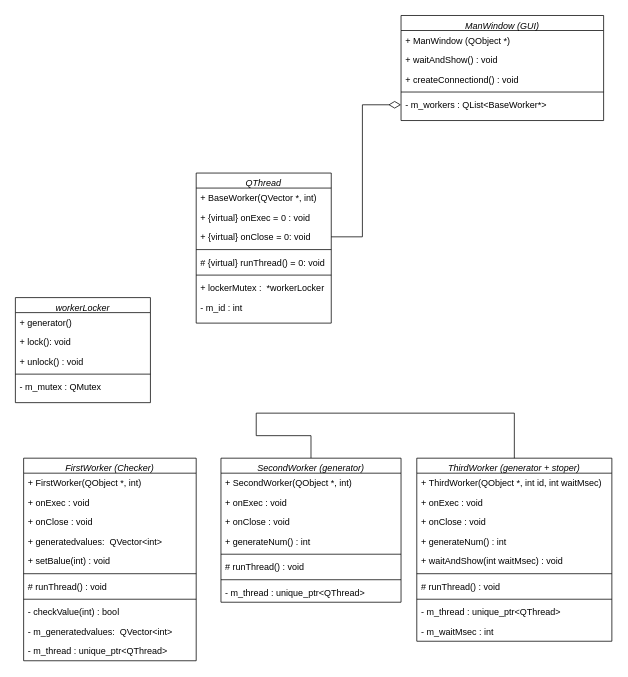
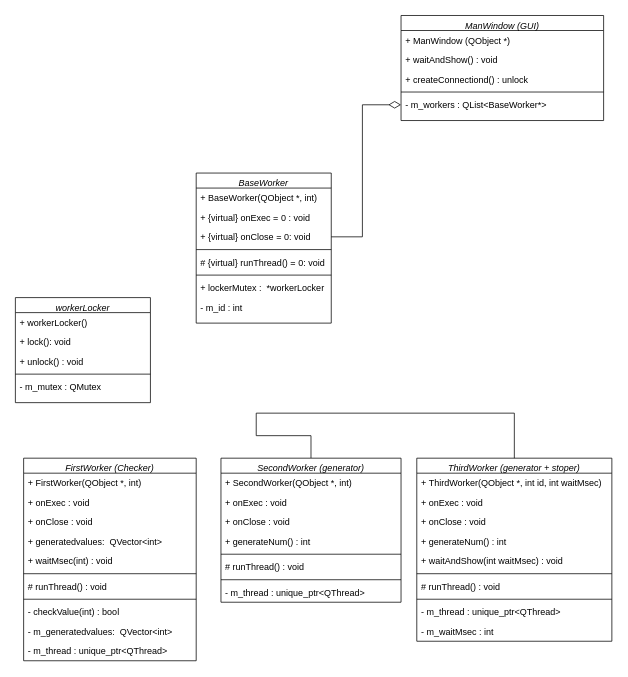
  <mxCell id="0" />
  <mxCell id="1" parent="0" />
- <mxCell id="2" value="QThread" style="swimlane;fontStyle=2;align=center;verticalAlign=top;childLayout=stackLayout;horizontal=1;startSize=20;horizontalStack=0;resizeParent=1;resizeLast=0;collapsible=1;marginBottom=0;rounded=0;shadow=0;strokeWidth=1;" parent="1" vertex="1"><mxGeometry x="261" y="230" width="180" height="200" as="geometry"><mxRectangle x="230" y="140" width="160" height="26" as="alternateBounds" /></mxGeometry></mxCell>
- <mxCell id="3" value="+ BaseWorker(QVector *, int)" style="text;align=left;verticalAlign=top;spacingLeft=4;spacingRight=4;overflow=hidden;rotatable=0;points=[[0,0.5],[1,0.5]];portConstraint=eastwest;rounded=0;shadow=0;html=0;" parent="2" vertex="1"><mxGeometry y="20" width="180" height="26" as="geometry" /></mxCell>
+ <mxCell id="2" value="BaseWorker" style="swimlane;fontStyle=2;align=center;verticalAlign=top;childLayout=stackLayout;horizontal=1;startSize=20;horizontalStack=0;resizeParent=1;resizeLast=0;collapsible=1;marginBottom=0;rounded=0;shadow=0;strokeWidth=1;" parent="1" vertex="1"><mxGeometry x="261" y="230" width="180" height="200" as="geometry"><mxRectangle x="230" y="140" width="160" height="26" as="alternateBounds" /></mxGeometry></mxCell>
+ <mxCell id="3" value="+ BaseWorker(QObject *, int)" style="text;align=left;verticalAlign=top;spacingLeft=4;spacingRight=4;overflow=hidden;rotatable=0;points=[[0,0.5],[1,0.5]];portConstraint=eastwest;rounded=0;shadow=0;html=0;" parent="2" vertex="1"><mxGeometry y="20" width="180" height="26" as="geometry" /></mxCell>
  <mxCell id="4" value="+ {virtual} onExec = 0 : void" style="text;align=left;verticalAlign=top;spacingLeft=4;spacingRight=4;overflow=hidden;rotatable=0;points=[[0,0.5],[1,0.5]];portConstraint=eastwest;" parent="2" vertex="1"><mxGeometry y="46" width="180" height="26" as="geometry" /></mxCell>
  <mxCell id="5" value="+ {virtual} onClose = 0: void" style="text;align=left;verticalAlign=top;spacingLeft=4;spacingRight=4;overflow=hidden;rotatable=0;points=[[0,0.5],[1,0.5]];portConstraint=eastwest;rounded=0;shadow=0;html=0;" parent="2" vertex="1"><mxGeometry y="72" width="180" height="26" as="geometry" /></mxCell>
  <mxCell id="6" value="" style="line;html=1;strokeWidth=1;align=left;verticalAlign=middle;spacingTop=-1;spacingLeft=3;spacingRight=3;rotatable=0;labelPosition=right;points=[];portConstraint=eastwest;" vertex="1" parent="2"><mxGeometry y="98" width="180" height="8" as="geometry" /></mxCell>
  <mxCell id="7" value="# {virtual} runThread() = 0: void" style="text;align=left;verticalAlign=top;spacingLeft=4;spacingRight=4;overflow=hidden;rotatable=0;points=[[0,0.5],[1,0.5]];portConstraint=eastwest;rounded=0;shadow=0;html=0;" vertex="1" parent="2"><mxGeometry y="106" width="180" height="26" as="geometry" /></mxCell>
  <mxCell id="8" value="" style="line;html=1;strokeWidth=1;align=left;verticalAlign=middle;spacingTop=-1;spacingLeft=3;spacingRight=3;rotatable=0;labelPosition=right;points=[];portConstraint=eastwest;" parent="2" vertex="1"><mxGeometry y="132" width="180" height="8" as="geometry" /></mxCell>
  <mxCell id="9" value="+ lockerMutex :  *workerLocker" style="text;align=left;verticalAlign=top;spacingLeft=4;spacingRight=4;overflow=hidden;rotatable=0;points=[[0,0.5],[1,0.5]];portConstraint=eastwest;" vertex="1" parent="2"><mxGeometry y="140" width="180" height="26" as="geometry" /></mxCell>
  <mxCell id="10" value="- m_id : int" style="text;align=left;verticalAlign=top;spacingLeft=4;spacingRight=4;overflow=hidden;rotatable=0;points=[[0,0.5],[1,0.5]];portConstraint=eastwest;" parent="2" vertex="1"><mxGeometry y="166" width="180" height="26" as="geometry" /></mxCell>
  <mxCell id="11" value="FirstWorker (Checker)" style="swimlane;fontStyle=2;align=center;verticalAlign=top;childLayout=stackLayout;horizontal=1;startSize=20;horizontalStack=0;resizeParent=1;resizeLast=0;collapsible=1;marginBottom=0;rounded=0;shadow=0;strokeWidth=1;" vertex="1" parent="1"><mxGeometry x="31" y="610" width="230" height="270" as="geometry"><mxRectangle x="230" y="140" width="160" height="26" as="alternateBounds" /></mxGeometry></mxCell>
  <mxCell id="12" value="+ FirstWorker(QObject *, int)" style="text;align=left;verticalAlign=top;spacingLeft=4;spacingRight=4;overflow=hidden;rotatable=0;points=[[0,0.5],[1,0.5]];portConstraint=eastwest;rounded=0;shadow=0;html=0;" vertex="1" parent="11"><mxGeometry y="20" width="230" height="26" as="geometry" /></mxCell>
  <mxCell id="13" value="+ onExec : void" style="text;align=left;verticalAlign=top;spacingLeft=4;spacingRight=4;overflow=hidden;rotatable=0;points=[[0,0.5],[1,0.5]];portConstraint=eastwest;" vertex="1" parent="11"><mxGeometry y="46" width="230" height="26" as="geometry" /></mxCell>
  <mxCell id="14" value="+ onClose : void" style="text;align=left;verticalAlign=top;spacingLeft=4;spacingRight=4;overflow=hidden;rotatable=0;points=[[0,0.5],[1,0.5]];portConstraint=eastwest;rounded=0;shadow=0;html=0;" vertex="1" parent="11"><mxGeometry y="72" width="230" height="26" as="geometry" /></mxCell>
  <mxCell id="15" value="+ generatedvalues:  QVector&lt;int&gt;" style="text;align=left;verticalAlign=top;spacingLeft=4;spacingRight=4;overflow=hidden;rotatable=0;points=[[0,0.5],[1,0.5]];portConstraint=eastwest;rounded=0;shadow=0;html=0;" vertex="1" parent="11"><mxGeometry y="98" width="230" height="26" as="geometry" /></mxCell>
- <mxCell id="16" value="+ setBalue(int) : void" style="text;align=left;verticalAlign=top;spacingLeft=4;spacingRight=4;overflow=hidden;rotatable=0;points=[[0,0.5],[1,0.5]];portConstraint=eastwest;rounded=0;shadow=0;html=0;" vertex="1" parent="11"><mxGeometry y="124" width="230" height="26" as="geometry" /></mxCell>
+ <mxCell id="16" value="+ waitMsec(int) : void" style="text;align=left;verticalAlign=top;spacingLeft=4;spacingRight=4;overflow=hidden;rotatable=0;points=[[0,0.5],[1,0.5]];portConstraint=eastwest;rounded=0;shadow=0;html=0;" vertex="1" parent="11"><mxGeometry y="124" width="230" height="26" as="geometry" /></mxCell>
  <mxCell id="17" value="" style="line;html=1;strokeWidth=1;align=left;verticalAlign=middle;spacingTop=-1;spacingLeft=3;spacingRight=3;rotatable=0;labelPosition=right;points=[];portConstraint=eastwest;" vertex="1" parent="11"><mxGeometry y="150" width="230" height="8" as="geometry" /></mxCell>
  <mxCell id="18" value="# runThread() : void" style="text;align=left;verticalAlign=top;spacingLeft=4;spacingRight=4;overflow=hidden;rotatable=0;points=[[0,0.5],[1,0.5]];portConstraint=eastwest;rounded=0;shadow=0;html=0;" vertex="1" parent="11"><mxGeometry y="158" width="230" height="26" as="geometry" /></mxCell>
  <mxCell id="19" value="" style="line;html=1;strokeWidth=1;align=left;verticalAlign=middle;spacingTop=-1;spacingLeft=3;spacingRight=3;rotatable=0;labelPosition=right;points=[];portConstraint=eastwest;" vertex="1" parent="11"><mxGeometry y="184" width="230" height="8" as="geometry" /></mxCell>
  <mxCell id="20" value="- checkValue(int) : bool" style="text;align=left;verticalAlign=top;spacingLeft=4;spacingRight=4;overflow=hidden;rotatable=0;points=[[0,0.5],[1,0.5]];portConstraint=eastwest;rounded=0;shadow=0;html=0;" vertex="1" parent="11"><mxGeometry y="192" width="230" height="26" as="geometry" /></mxCell>
  <mxCell id="21" value="- m_generatedvalues:  QVector&lt;int&gt;" style="text;align=left;verticalAlign=top;spacingLeft=4;spacingRight=4;overflow=hidden;rotatable=0;points=[[0,0.5],[1,0.5]];portConstraint=eastwest;" vertex="1" parent="11"><mxGeometry y="218" width="230" height="26" as="geometry" /></mxCell>
  <mxCell id="22" value="- m_thread : unique_ptr&lt;QThread&gt;" style="text;align=left;verticalAlign=top;spacingLeft=4;spacingRight=4;overflow=hidden;rotatable=0;points=[[0,0.5],[1,0.5]];portConstraint=eastwest;" vertex="1" parent="11"><mxGeometry y="244" width="230" height="26" as="geometry" /></mxCell>
  <mxCell id="23" value="" style="endArrow=none;endSize=10;endFill=0;shadow=0;strokeWidth=1;rounded=0;edgeStyle=elbowEdgeStyle;elbow=vertical;exitX=0.5;exitY=0;exitDx=0;exitDy=0;" edge="1" parent="1" source="24"><mxGeometry width="160" relative="1" as="geometry"><mxPoint x="531" y="576" as="sourcePoint" /><mxPoint x="341" y="550" as="targetPoint" /></mxGeometry></mxCell>
  <mxCell id="24" value="SecondWorker (generator)" style="swimlane;fontStyle=2;align=center;verticalAlign=top;childLayout=stackLayout;horizontal=1;startSize=20;horizontalStack=0;resizeParent=1;resizeLast=0;collapsible=1;marginBottom=0;rounded=0;shadow=0;strokeWidth=1;" vertex="1" parent="1"><mxGeometry x="294" y="610" width="240" height="192" as="geometry"><mxRectangle x="230" y="140" width="160" height="26" as="alternateBounds" /></mxGeometry></mxCell>
  <mxCell id="25" value="+ SecondWorker(QObject *, int)" style="text;align=left;verticalAlign=top;spacingLeft=4;spacingRight=4;overflow=hidden;rotatable=0;points=[[0,0.5],[1,0.5]];portConstraint=eastwest;rounded=0;shadow=0;html=0;" vertex="1" parent="24"><mxGeometry y="20" width="240" height="26" as="geometry" /></mxCell>
  <mxCell id="26" value="+ onExec : void" style="text;align=left;verticalAlign=top;spacingLeft=4;spacingRight=4;overflow=hidden;rotatable=0;points=[[0,0.5],[1,0.5]];portConstraint=eastwest;" vertex="1" parent="24"><mxGeometry y="46" width="240" height="26" as="geometry" /></mxCell>
  <mxCell id="27" value="+ onClose : void" style="text;align=left;verticalAlign=top;spacingLeft=4;spacingRight=4;overflow=hidden;rotatable=0;points=[[0,0.5],[1,0.5]];portConstraint=eastwest;rounded=0;shadow=0;html=0;" vertex="1" parent="24"><mxGeometry y="72" width="240" height="26" as="geometry" /></mxCell>
  <mxCell id="28" value="+ generateNum() : int" style="text;align=left;verticalAlign=top;spacingLeft=4;spacingRight=4;overflow=hidden;rotatable=0;points=[[0,0.5],[1,0.5]];portConstraint=eastwest;rounded=0;shadow=0;html=0;" vertex="1" parent="24"><mxGeometry y="98" width="240" height="26" as="geometry" /></mxCell>
  <mxCell id="29" value="" style="line;html=1;strokeWidth=1;align=left;verticalAlign=middle;spacingTop=-1;spacingLeft=3;spacingRight=3;rotatable=0;labelPosition=right;points=[];portConstraint=eastwest;" vertex="1" parent="24"><mxGeometry y="124" width="240" height="8" as="geometry" /></mxCell>
  <mxCell id="30" value="# runThread() : void" style="text;align=left;verticalAlign=top;spacingLeft=4;spacingRight=4;overflow=hidden;rotatable=0;points=[[0,0.5],[1,0.5]];portConstraint=eastwest;rounded=0;shadow=0;html=0;" vertex="1" parent="24"><mxGeometry y="132" width="240" height="26" as="geometry" /></mxCell>
  <mxCell id="31" value="" style="line;html=1;strokeWidth=1;align=left;verticalAlign=middle;spacingTop=-1;spacingLeft=3;spacingRight=3;rotatable=0;labelPosition=right;points=[];portConstraint=eastwest;" vertex="1" parent="24"><mxGeometry y="158" width="240" height="8" as="geometry" /></mxCell>
  <mxCell id="32" value="- m_thread : unique_ptr&lt;QThread&gt;" style="text;align=left;verticalAlign=top;spacingLeft=4;spacingRight=4;overflow=hidden;rotatable=0;points=[[0,0.5],[1,0.5]];portConstraint=eastwest;" vertex="1" parent="24"><mxGeometry y="166" width="240" height="26" as="geometry" /></mxCell>
  <mxCell id="33" value="ThirdWorker (generator + stoper)" style="swimlane;fontStyle=2;align=center;verticalAlign=top;childLayout=stackLayout;horizontal=1;startSize=20;horizontalStack=0;resizeParent=1;resizeLast=0;collapsible=1;marginBottom=0;rounded=0;shadow=0;strokeWidth=1;" vertex="1" parent="1"><mxGeometry x="555" y="610" width="260" height="244" as="geometry"><mxRectangle x="230" y="140" width="160" height="26" as="alternateBounds" /></mxGeometry></mxCell>
  <mxCell id="34" value="+ ThirdWorker(QObject *, int id, int waitMsec)" style="text;align=left;verticalAlign=top;spacingLeft=4;spacingRight=4;overflow=hidden;rotatable=0;points=[[0,0.5],[1,0.5]];portConstraint=eastwest;rounded=0;shadow=0;html=0;" vertex="1" parent="33"><mxGeometry y="20" width="260" height="26" as="geometry" /></mxCell>
  <mxCell id="35" value="+ onExec : void" style="text;align=left;verticalAlign=top;spacingLeft=4;spacingRight=4;overflow=hidden;rotatable=0;points=[[0,0.5],[1,0.5]];portConstraint=eastwest;" vertex="1" parent="33"><mxGeometry y="46" width="260" height="26" as="geometry" /></mxCell>
  <mxCell id="36" value="+ onClose : void" style="text;align=left;verticalAlign=top;spacingLeft=4;spacingRight=4;overflow=hidden;rotatable=0;points=[[0,0.5],[1,0.5]];portConstraint=eastwest;rounded=0;shadow=0;html=0;" vertex="1" parent="33"><mxGeometry y="72" width="260" height="26" as="geometry" /></mxCell>
  <mxCell id="37" value="+ generateNum() : int" style="text;align=left;verticalAlign=top;spacingLeft=4;spacingRight=4;overflow=hidden;rotatable=0;points=[[0,0.5],[1,0.5]];portConstraint=eastwest;rounded=0;shadow=0;html=0;" vertex="1" parent="33"><mxGeometry y="98" width="260" height="26" as="geometry" /></mxCell>
  <mxCell id="38" value="+ waitAndShow(int waitMsec) : void" style="text;align=left;verticalAlign=top;spacingLeft=4;spacingRight=4;overflow=hidden;rotatable=0;points=[[0,0.5],[1,0.5]];portConstraint=eastwest;rounded=0;shadow=0;html=0;" vertex="1" parent="33"><mxGeometry y="124" width="260" height="26" as="geometry" /></mxCell>
  <mxCell id="39" value="" style="line;html=1;strokeWidth=1;align=left;verticalAlign=middle;spacingTop=-1;spacingLeft=3;spacingRight=3;rotatable=0;labelPosition=right;points=[];portConstraint=eastwest;" vertex="1" parent="33"><mxGeometry y="150" width="260" height="8" as="geometry" /></mxCell>
  <mxCell id="40" value="# runThread() : void" style="text;align=left;verticalAlign=top;spacingLeft=4;spacingRight=4;overflow=hidden;rotatable=0;points=[[0,0.5],[1,0.5]];portConstraint=eastwest;rounded=0;shadow=0;html=0;" vertex="1" parent="33"><mxGeometry y="158" width="260" height="26" as="geometry" /></mxCell>
  <mxCell id="41" value="" style="line;html=1;strokeWidth=1;align=left;verticalAlign=middle;spacingTop=-1;spacingLeft=3;spacingRight=3;rotatable=0;labelPosition=right;points=[];portConstraint=eastwest;" vertex="1" parent="33"><mxGeometry y="184" width="260" height="8" as="geometry" /></mxCell>
  <mxCell id="42" value="- m_thread : unique_ptr&lt;QThread&gt;" style="text;align=left;verticalAlign=top;spacingLeft=4;spacingRight=4;overflow=hidden;rotatable=0;points=[[0,0.5],[1,0.5]];portConstraint=eastwest;" vertex="1" parent="33"><mxGeometry y="192" width="260" height="26" as="geometry" /></mxCell>
  <mxCell id="43" value="- m_waitMsec : int" style="text;align=left;verticalAlign=top;spacingLeft=4;spacingRight=4;overflow=hidden;rotatable=0;points=[[0,0.5],[1,0.5]];portConstraint=eastwest;" vertex="1" parent="33"><mxGeometry y="218" width="260" height="26" as="geometry" /></mxCell>
  <mxCell id="44" value="" style="endArrow=none;endSize=10;endFill=0;shadow=0;strokeWidth=1;rounded=0;edgeStyle=elbowEdgeStyle;elbow=vertical;exitX=0.5;exitY=0;exitDx=0;exitDy=0;" edge="1" parent="1" source="33"><mxGeometry width="160" relative="1" as="geometry"><mxPoint x="401" y="620" as="sourcePoint" /><mxPoint x="341" y="550" as="targetPoint" /><Array as="points"><mxPoint x="481" y="550" /></Array></mxGeometry></mxCell>
  <mxCell id="45" value="ManWindow (GUI)" style="swimlane;fontStyle=2;align=center;verticalAlign=top;childLayout=stackLayout;horizontal=1;startSize=20;horizontalStack=0;resizeParent=1;resizeLast=0;collapsible=1;marginBottom=0;rounded=0;shadow=0;strokeWidth=1;" vertex="1" parent="1"><mxGeometry x="534" y="20" width="270" height="140" as="geometry"><mxRectangle x="230" y="140" width="160" height="26" as="alternateBounds" /></mxGeometry></mxCell>
  <mxCell id="46" value="+ ManWindow (QObject *)" style="text;align=left;verticalAlign=top;spacingLeft=4;spacingRight=4;overflow=hidden;rotatable=0;points=[[0,0.5],[1,0.5]];portConstraint=eastwest;rounded=0;shadow=0;html=0;" vertex="1" parent="45"><mxGeometry y="20" width="270" height="26" as="geometry" /></mxCell>
  <mxCell id="47" value="+ waitAndShow() : void" style="text;align=left;verticalAlign=top;spacingLeft=4;spacingRight=4;overflow=hidden;rotatable=0;points=[[0,0.5],[1,0.5]];portConstraint=eastwest;rounded=0;shadow=0;html=0;" vertex="1" parent="45"><mxGeometry y="46" width="270" height="26" as="geometry" /></mxCell>
- <mxCell id="48" value="+ createConnectiond() : void" style="text;align=left;verticalAlign=top;spacingLeft=4;spacingRight=4;overflow=hidden;rotatable=0;points=[[0,0.5],[1,0.5]];portConstraint=eastwest;rounded=0;shadow=0;html=0;" vertex="1" parent="45"><mxGeometry y="72" width="270" height="26" as="geometry" /></mxCell>
+ <mxCell id="48" value="+ createConnectiond() : unlock" style="text;align=left;verticalAlign=top;spacingLeft=4;spacingRight=4;overflow=hidden;rotatable=0;points=[[0,0.5],[1,0.5]];portConstraint=eastwest;rounded=0;shadow=0;html=0;" vertex="1" parent="45"><mxGeometry y="72" width="270" height="26" as="geometry" /></mxCell>
  <mxCell id="49" value="" style="line;html=1;strokeWidth=1;align=left;verticalAlign=middle;spacingTop=-1;spacingLeft=3;spacingRight=3;rotatable=0;labelPosition=right;points=[];portConstraint=eastwest;" vertex="1" parent="45"><mxGeometry y="98" width="270" height="8" as="geometry" /></mxCell>
  <mxCell id="50" value="- m_workers : QList&lt;BaseWorker*&gt;&#10;" style="text;align=left;verticalAlign=top;spacingLeft=4;spacingRight=4;overflow=hidden;rotatable=0;points=[[0,0.5],[1,0.5]];portConstraint=eastwest;rounded=0;shadow=0;html=0;" vertex="1" parent="45"><mxGeometry y="106" width="270" height="26" as="geometry" /></mxCell>
  <mxCell id="51" value="workerLocker" style="swimlane;fontStyle=2;align=center;verticalAlign=top;childLayout=stackLayout;horizontal=1;startSize=20;horizontalStack=0;resizeParent=1;resizeLast=0;collapsible=1;marginBottom=0;rounded=0;shadow=0;strokeWidth=1;" vertex="1" parent="1"><mxGeometry x="20" y="396" width="180" height="140" as="geometry"><mxRectangle x="230" y="140" width="160" height="26" as="alternateBounds" /></mxGeometry></mxCell>
- <mxCell id="52" value="+ generator()" style="text;align=left;verticalAlign=top;spacingLeft=4;spacingRight=4;overflow=hidden;rotatable=0;points=[[0,0.5],[1,0.5]];portConstraint=eastwest;rounded=0;shadow=0;html=0;" vertex="1" parent="51"><mxGeometry y="20" width="180" height="26" as="geometry" /></mxCell>
+ <mxCell id="52" value="+ workerLocker()" style="text;align=left;verticalAlign=top;spacingLeft=4;spacingRight=4;overflow=hidden;rotatable=0;points=[[0,0.5],[1,0.5]];portConstraint=eastwest;rounded=0;shadow=0;html=0;" vertex="1" parent="51"><mxGeometry y="20" width="180" height="26" as="geometry" /></mxCell>
  <mxCell id="53" value="+ lock(): void" style="text;align=left;verticalAlign=top;spacingLeft=4;spacingRight=4;overflow=hidden;rotatable=0;points=[[0,0.5],[1,0.5]];portConstraint=eastwest;" vertex="1" parent="51"><mxGeometry y="46" width="180" height="26" as="geometry" /></mxCell>
  <mxCell id="54" value="+ unlock() : void" style="text;align=left;verticalAlign=top;spacingLeft=4;spacingRight=4;overflow=hidden;rotatable=0;points=[[0,0.5],[1,0.5]];portConstraint=eastwest;rounded=0;shadow=0;html=0;" vertex="1" parent="51"><mxGeometry y="72" width="180" height="26" as="geometry" /></mxCell>
  <mxCell id="55" value="" style="line;html=1;strokeWidth=1;align=left;verticalAlign=middle;spacingTop=-1;spacingLeft=3;spacingRight=3;rotatable=0;labelPosition=right;points=[];portConstraint=eastwest;" vertex="1" parent="51"><mxGeometry y="98" width="180" height="8" as="geometry" /></mxCell>
  <mxCell id="56" value="- m_mutex : QMutex" style="text;align=left;verticalAlign=top;spacingLeft=4;spacingRight=4;overflow=hidden;rotatable=0;points=[[0,0.5],[1,0.5]];portConstraint=eastwest;" vertex="1" parent="51"><mxGeometry y="106" width="180" height="26" as="geometry" /></mxCell>
  <mxCell id="57" style="edgeStyle=orthogonalEdgeStyle;rounded=0;orthogonalLoop=1;jettySize=auto;html=1;entryX=0;entryY=0.5;entryDx=0;entryDy=0;endArrow=diamondThin;endFill=0;endSize=14;" edge="1" parent="1" source="5" target="50"><mxGeometry relative="1" as="geometry" /></mxCell>
